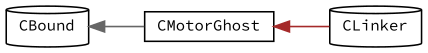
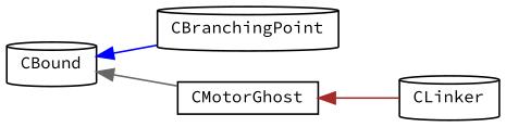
  digraph {
    fontname="Source Code Pro"
    rankdir=LR
    node [color=black fillcolor=white fontname="Source Code Pro" fontsize=10 shape=cylinder style=filled]
    edge [dir=back fontname="Source Code Pro" fontsize=10 labelfontname=Helvetica labelfontsize=10 style=solid]
    n1 [height=0.2 label=CBound width=0.4]
+   n2 [height=0.2 label=CBranchingPoint width=0.4]
    n3 [height=0.2 label=CMotorGhost shape=box width=0.4]
    n4 [height=0.2 label=CLinker width=0.4]
+   n1 -> n2 [color=blue]
    n1 -> n3 [color=gray40]
    n3 -> n4 [color=brown]
  }
